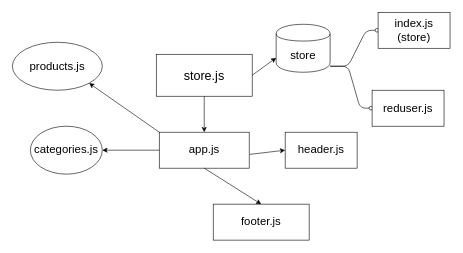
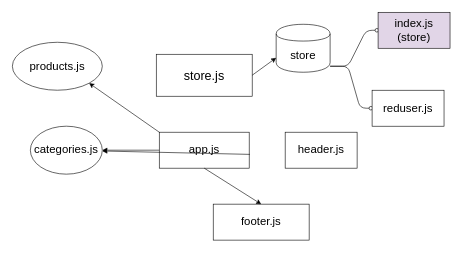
  <mxCell id="0" />
  <mxCell id="1" parent="0" />
  <mxCell id="2" value="&lt;font style=&quot;font-size: 21px&quot;&gt;store.js&lt;/font&gt;" style="rounded=0;whiteSpace=wrap;html=1;fontFamily=Helvetica;" vertex="1" parent="1"><mxGeometry x="260" y="90" width="160" height="70" as="geometry" /></mxCell>
- <mxCell id="3" value="" style="endArrow=classic;html=1;fontFamily=Helvetica;exitX=0.5;exitY=1;exitDx=0;exitDy=0;entryX=0.5;entryY=0;entryDx=0;entryDy=0;" edge="1" parent="1" source="2" target="4"><mxGeometry width="50" height="50" relative="1" as="geometry"><mxPoint x="340" y="270" as="sourcePoint" /><mxPoint x="340" y="240" as="targetPoint" /></mxGeometry></mxCell>
  <mxCell id="4" value="app.js" style="rounded=0;whiteSpace=wrap;html=1;fontFamily=Helvetica;fontSize=19;" vertex="1" parent="1"><mxGeometry x="265" y="220" width="150" height="60" as="geometry" /></mxCell>
  <mxCell id="5" value="footer.js" style="rounded=0;whiteSpace=wrap;html=1;fontFamily=Helvetica;fontSize=19;" vertex="1" parent="1"><mxGeometry x="355" y="340" width="160" height="60" as="geometry" /></mxCell>
  <mxCell id="6" value="" style="endArrow=classic;html=1;fontFamily=Helvetica;fontSize=19;exitX=0.5;exitY=1;exitDx=0;exitDy=0;entryX=0.5;entryY=0;entryDx=0;entryDy=0;" edge="1" parent="1" source="4" target="5"><mxGeometry width="50" height="50" relative="1" as="geometry"><mxPoint x="220" y="270" as="sourcePoint" /><mxPoint x="270" y="220" as="targetPoint" /></mxGeometry></mxCell>
  <mxCell id="7" value="header.js" style="rounded=0;whiteSpace=wrap;html=1;fontFamily=Helvetica;fontSize=19;" vertex="1" parent="1"><mxGeometry x="475" y="220" width="120" height="60" as="geometry" /></mxCell>
- <mxCell id="8" value="" style="endArrow=classic;html=1;fontFamily=Helvetica;fontSize=19;exitX=1.007;exitY=0.617;exitDx=0;exitDy=0;exitPerimeter=0;entryX=0;entryY=0.5;entryDx=0;entryDy=0;" edge="1" parent="1" source="4" target="7"><mxGeometry width="50" height="50" relative="1" as="geometry"><mxPoint x="220" y="270" as="sourcePoint" /><mxPoint x="270" y="220" as="targetPoint" /></mxGeometry></mxCell>
+ <mxCell id="8" value="" style="endArrow=classic;html=1;fontFamily=Helvetica;fontSize=19;exitX=1.007;exitY=0.617;exitDx=0;exitDy=0;exitPerimeter=0;" edge="1" parent="1" source="4" target="10"><mxGeometry width="50" height="50" relative="1" as="geometry"><mxPoint x="220" y="270" as="sourcePoint" /><mxPoint x="270" y="220" as="targetPoint" /></mxGeometry></mxCell>
  <mxCell id="9" value="" style="endArrow=classic;html=1;fontFamily=Helvetica;fontSize=19;exitX=0;exitY=0.5;exitDx=0;exitDy=0;" edge="1" parent="1" source="4"><mxGeometry width="50" height="50" relative="1" as="geometry"><mxPoint x="220" y="270" as="sourcePoint" /><mxPoint x="170" y="250" as="targetPoint" /></mxGeometry></mxCell>
  <mxCell id="10" value="categories.js" style="ellipse;whiteSpace=wrap;html=1;fontFamily=Helvetica;fontSize=19;" vertex="1" parent="1"><mxGeometry x="50" y="210" width="120" height="80" as="geometry" /></mxCell>
  <mxCell id="11" value="products.js" style="ellipse;whiteSpace=wrap;html=1;fontFamily=Helvetica;fontSize=19;" vertex="1" parent="1"><mxGeometry x="20" y="70" width="150" height="80" as="geometry" /></mxCell>
  <mxCell id="12" value="" style="endArrow=classic;html=1;fontFamily=Helvetica;fontSize=19;entryX=1;entryY=1;entryDx=0;entryDy=0;exitX=0;exitY=0;exitDx=0;exitDy=0;" edge="1" parent="1" source="4" target="11"><mxGeometry width="50" height="50" relative="1" as="geometry"><mxPoint x="210" y="270" as="sourcePoint" /><mxPoint x="270" y="220" as="targetPoint" /></mxGeometry></mxCell>
  <mxCell id="13" value="store" style="shape=cylinder;whiteSpace=wrap;html=1;boundedLbl=1;backgroundOutline=1;fontFamily=Helvetica;fontSize=19;" vertex="1" parent="1"><mxGeometry x="460" y="40" width="90" height="80" as="geometry" /></mxCell>
  <mxCell id="14" value="" style="endArrow=classic;html=1;fontFamily=Helvetica;fontSize=19;entryX=0;entryY=0.7;entryDx=0;entryDy=0;exitX=1;exitY=0.5;exitDx=0;exitDy=0;" edge="1" parent="1" source="2" target="13"><mxGeometry width="50" height="50" relative="1" as="geometry"><mxPoint x="230" y="220" as="sourcePoint" /><mxPoint x="280" y="170" as="targetPoint" /></mxGeometry></mxCell>
  <mxCell id="15" value="" style="edgeStyle=entityRelationEdgeStyle;fontSize=12;html=1;endArrow=ERzeroToOne;endFill=1;" edge="1" parent="1"><mxGeometry width="100" height="100" relative="1" as="geometry"><mxPoint x="550" y="110" as="sourcePoint" /><mxPoint x="630" y="180" as="targetPoint" /></mxGeometry></mxCell>
  <mxCell id="16" value="" style="edgeStyle=entityRelationEdgeStyle;fontSize=12;html=1;endArrow=ERzeroToOne;endFill=1;" edge="1" parent="1"><mxGeometry width="100" height="100" relative="1" as="geometry"><mxPoint x="550" y="110" as="sourcePoint" /><mxPoint x="640" y="50" as="targetPoint" /></mxGeometry></mxCell>
- <mxCell id="17" value="index.js&lt;br&gt;(store)" style="rounded=0;whiteSpace=wrap;html=1;fontFamily=Helvetica;fontSize=19;" vertex="1" parent="1"><mxGeometry x="630" y="20" width="120" height="60" as="geometry" /></mxCell>
+ <mxCell id="17" value="index.js&lt;br&gt;(store)" style="rounded=0;whiteSpace=wrap;html=1;fontFamily=Helvetica;fontSize=19;fillColor=#e1d5e7;" vertex="1" parent="1"><mxGeometry x="630" y="20" width="120" height="60" as="geometry" /></mxCell>
  <mxCell id="18" value="reduser.js" style="rounded=0;whiteSpace=wrap;html=1;fontFamily=Helvetica;fontSize=19;" vertex="1" parent="1"><mxGeometry x="620" y="150" width="120" height="60" as="geometry" /></mxCell>
